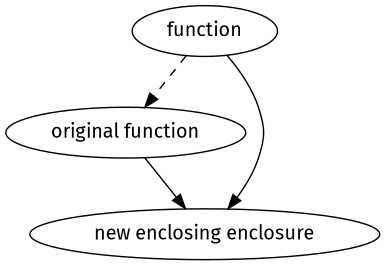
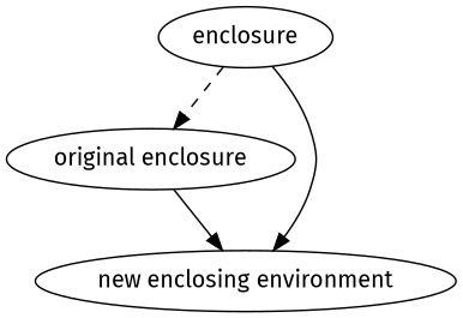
  digraph {
    fontname="Fira Sans"
    node [fontname="Fira Sans"]
    edge [fontname="Fira Sans"]
-   n1 [label=function]
-   n2 [label="original function"]
-   n3 [label="new enclosing enclosure"]
+   n1 [label=enclosure]
+   n2 [label="original enclosure"]
+   n3 [label="new enclosing environment"]
    n1 -> n2 [style=dashed]
    n1 -> n3
    n2 -> n3
  }
